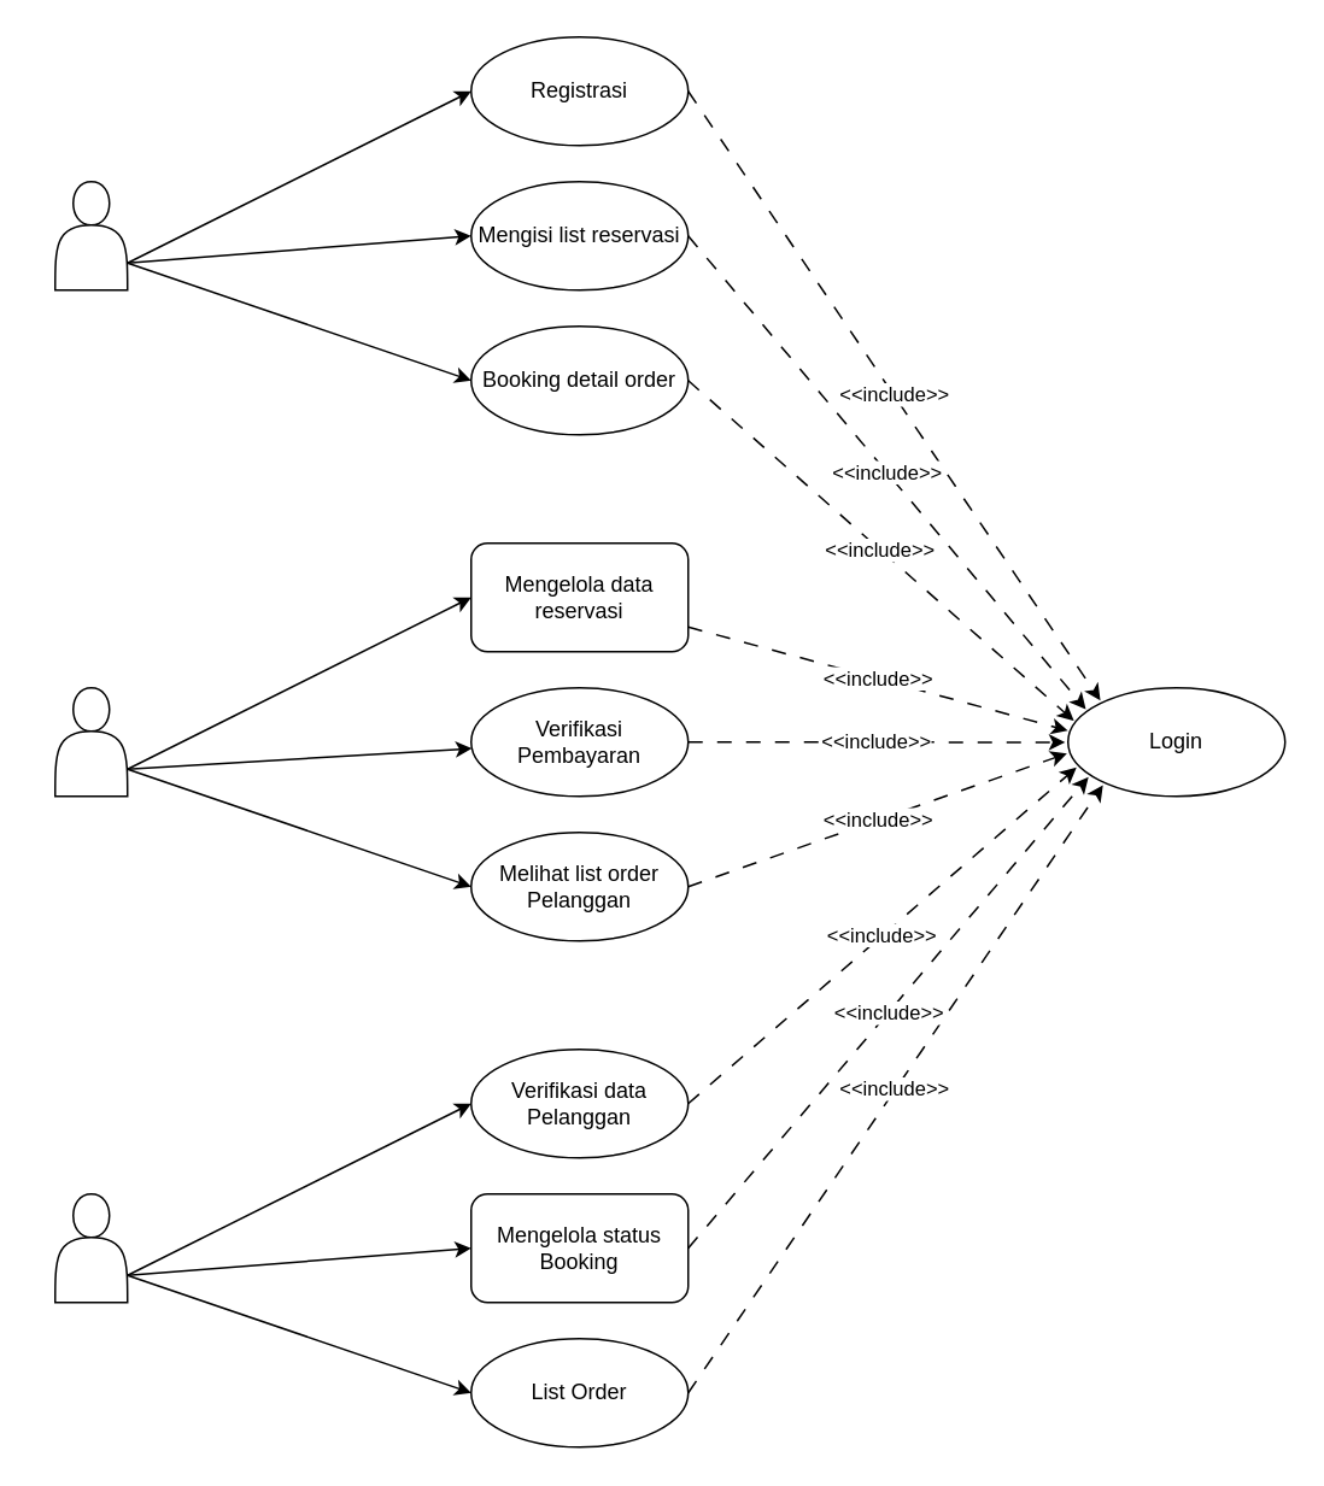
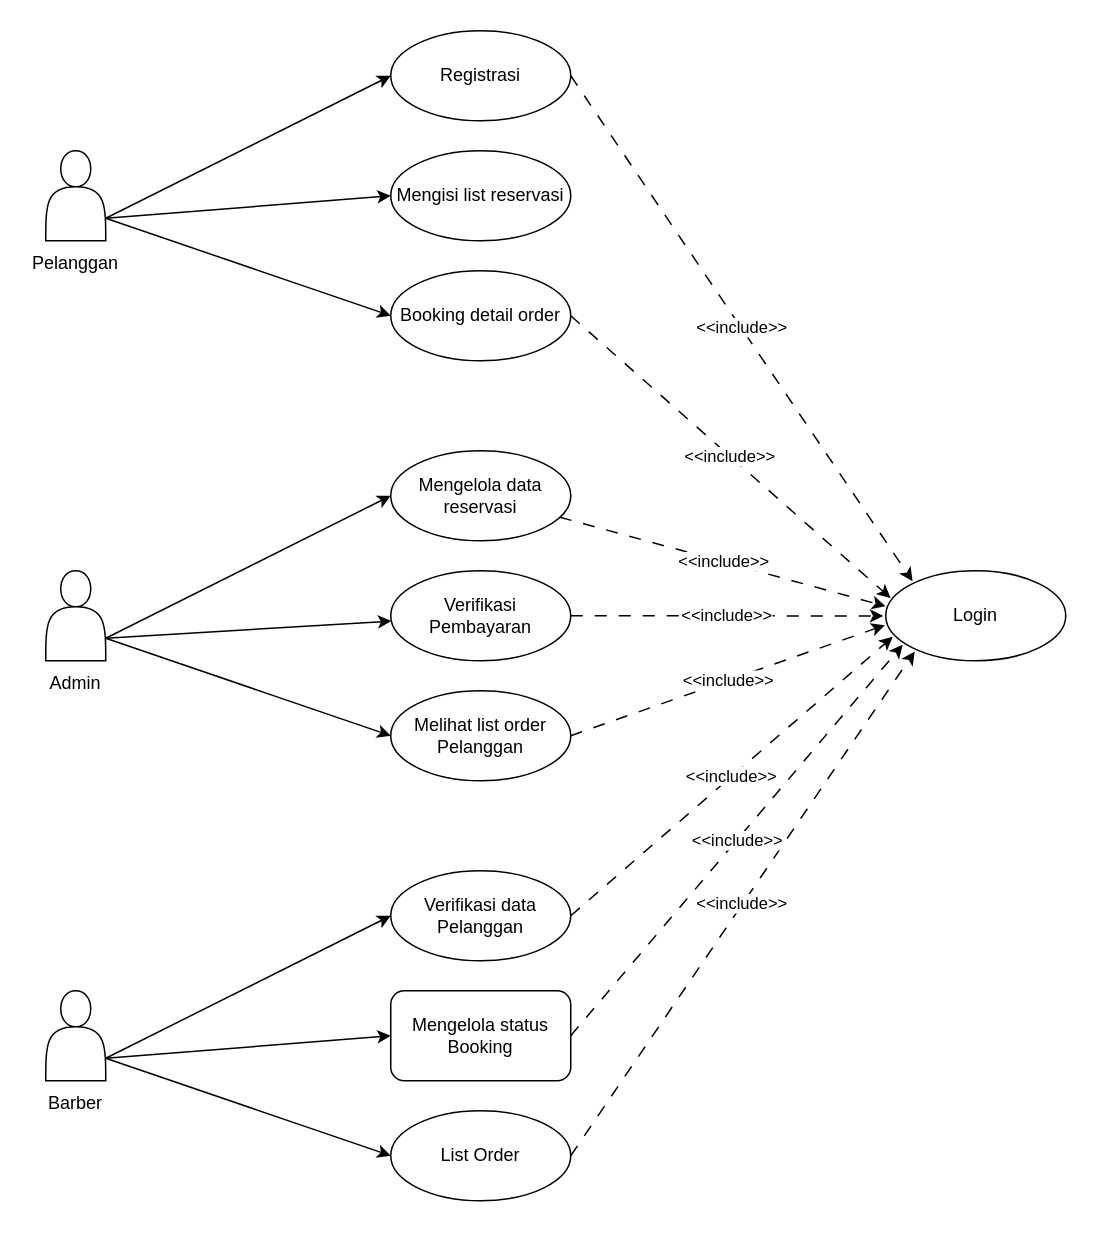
  <mxCell id="0" />
  <mxCell id="1" parent="0" />
  <mxCell id="2" style="rounded=0;orthogonalLoop=1;jettySize=auto;html=1;exitX=1;exitY=0.75;exitDx=0;exitDy=0;entryX=0;entryY=0.5;entryDx=0;entryDy=0;" edge="1" parent="1" source="5" target="7"><mxGeometry relative="1" as="geometry" /></mxCell>
  <mxCell id="3" style="rounded=0;orthogonalLoop=1;jettySize=auto;html=1;exitX=1;exitY=0.75;exitDx=0;exitDy=0;entryX=0;entryY=0.5;entryDx=0;entryDy=0;" edge="1" parent="1" source="5" target="11"><mxGeometry relative="1" as="geometry" /></mxCell>
  <mxCell id="4" style="rounded=0;orthogonalLoop=1;jettySize=auto;html=1;exitX=1;exitY=0.75;exitDx=0;exitDy=0;entryX=0;entryY=0.5;entryDx=0;entryDy=0;" edge="1" parent="1" source="5" target="9"><mxGeometry relative="1" as="geometry" /></mxCell>
  <mxCell id="5" value="" style="shape=actor;whiteSpace=wrap;html=1;" vertex="1" parent="1"><mxGeometry x="30" y="100" width="40" height="60" as="geometry" /></mxCell>
  <mxCell id="6" value="&amp;lt;&amp;lt;include&amp;gt;&amp;gt;" style="rounded=0;orthogonalLoop=1;jettySize=auto;html=1;exitX=1;exitY=0.5;exitDx=0;exitDy=0;entryX=0.149;entryY=0.116;entryDx=0;entryDy=0;entryPerimeter=0;dashed=1;dashPattern=8 8;" edge="1" parent="1" source="7" target="35"><mxGeometry relative="1" as="geometry"><mxPoint x="610" y="390" as="targetPoint" /></mxGeometry></mxCell>
  <mxCell id="7" value="Registrasi" style="ellipse;whiteSpace=wrap;html=1;" vertex="1" parent="1"><mxGeometry x="260" y="20" width="120" height="60" as="geometry" /></mxCell>
  <mxCell id="8" value="&amp;lt;&amp;lt;include&amp;gt;&amp;gt;" style="rounded=0;orthogonalLoop=1;jettySize=auto;html=1;exitX=1;exitY=0.5;exitDx=0;exitDy=0;entryX=0.027;entryY=0.303;entryDx=0;entryDy=0;entryPerimeter=0;dashed=1;dashPattern=8 8;" edge="1" parent="1" source="9" target="35"><mxGeometry relative="1" as="geometry" /></mxCell>
  <mxCell id="9" value="Booking detail order" style="ellipse;whiteSpace=wrap;html=1;" vertex="1" parent="1"><mxGeometry x="260" y="180" width="120" height="60" as="geometry" /></mxCell>
- <mxCell id="10" value="&amp;lt;&amp;lt;include&amp;gt;&amp;gt;" style="rounded=0;orthogonalLoop=1;jettySize=auto;html=1;exitX=1;exitY=0.5;exitDx=0;exitDy=0;entryX=0.082;entryY=0.198;entryDx=0;entryDy=0;entryPerimeter=0;dashed=1;dashPattern=8 8;" edge="1" parent="1" source="11" target="35"><mxGeometry relative="1" as="geometry"><mxPoint x="600" y="390" as="targetPoint" /></mxGeometry></mxCell>
  <mxCell id="11" value="Mengisi list reservasi" style="ellipse;whiteSpace=wrap;html=1;" vertex="1" parent="1"><mxGeometry x="260" y="100" width="120" height="60" as="geometry" /></mxCell>
  <mxCell id="12" style="rounded=0;orthogonalLoop=1;jettySize=auto;html=1;exitX=1;exitY=0.75;exitDx=0;exitDy=0;entryX=0;entryY=0.5;entryDx=0;entryDy=0;" edge="1" parent="1" source="15" target="17"><mxGeometry relative="1" as="geometry" /></mxCell>
  <mxCell id="13" style="rounded=0;orthogonalLoop=1;jettySize=auto;html=1;exitX=1;exitY=0.75;exitDx=0;exitDy=0;" edge="1" parent="1" source="15" target="21"><mxGeometry relative="1" as="geometry" /></mxCell>
  <mxCell id="14" style="rounded=0;orthogonalLoop=1;jettySize=auto;html=1;exitX=1;exitY=0.75;exitDx=0;exitDy=0;entryX=0;entryY=0.5;entryDx=0;entryDy=0;" edge="1" parent="1" source="15" target="19"><mxGeometry relative="1" as="geometry" /></mxCell>
  <mxCell id="15" value="" style="shape=actor;whiteSpace=wrap;html=1;" vertex="1" parent="1"><mxGeometry x="30" y="380" width="40" height="60" as="geometry" /></mxCell>
  <mxCell id="16" value="&amp;lt;&amp;lt;include&amp;gt;&amp;gt;" style="rounded=0;orthogonalLoop=1;jettySize=auto;html=1;entryX=-0.001;entryY=0.394;entryDx=0;entryDy=0;entryPerimeter=0;dashed=1;dashPattern=8 8;" edge="1" parent="1" source="17" target="35"><mxGeometry relative="1" as="geometry" /></mxCell>
- <mxCell id="17" value="Mengelola data reservasi" style="whiteSpace=wrap;html=1;rounded=1;" vertex="1" parent="1"><mxGeometry x="260" y="300" width="120" height="60" as="geometry" /></mxCell>
+ <mxCell id="17" value="Mengelola data reservasi" style="ellipse;whiteSpace=wrap;html=1;" vertex="1" parent="1"><mxGeometry x="260" y="300" width="120" height="60" as="geometry" /></mxCell>
  <mxCell id="18" value="&amp;lt;&amp;lt;include&amp;gt;&amp;gt;" style="rounded=0;orthogonalLoop=1;jettySize=auto;html=1;exitX=1;exitY=0.5;exitDx=0;exitDy=0;entryX=-0.005;entryY=0.605;entryDx=0;entryDy=0;entryPerimeter=0;dashed=1;dashPattern=8 8;" edge="1" parent="1" source="19" target="35"><mxGeometry relative="1" as="geometry"><mxPoint x="590" y="410" as="targetPoint" /></mxGeometry></mxCell>
  <mxCell id="19" value="Melihat list order Pelanggan" style="ellipse;whiteSpace=wrap;html=1;" vertex="1" parent="1"><mxGeometry x="260" y="460" width="120" height="60" as="geometry" /></mxCell>
  <mxCell id="20" value="&amp;lt;&amp;lt;include&amp;gt;&amp;gt;" style="rounded=0;orthogonalLoop=1;jettySize=auto;html=1;exitX=1;exitY=0.5;exitDx=0;exitDy=0;entryX=-0.013;entryY=0.502;entryDx=0;entryDy=0;entryPerimeter=0;dashed=1;dashPattern=8 8;" edge="1" parent="1" source="21" target="35"><mxGeometry relative="1" as="geometry" /></mxCell>
  <mxCell id="21" value="Verifikasi Pembayaran" style="ellipse;whiteSpace=wrap;html=1;" vertex="1" parent="1"><mxGeometry x="260" y="380" width="120" height="60" as="geometry" /></mxCell>
+ <mxCell id="22" value="Pelanggan" style="text;html=1;strokeColor=none;fillColor=none;align=center;verticalAlign=middle;whiteSpace=wrap;rounded=0;" vertex="1" parent="1"><mxGeometry x="20" y="160" width="60" height="30" as="geometry" /></mxCell>
+ <mxCell id="23" value="Admin" style="text;html=1;strokeColor=none;fillColor=none;align=center;verticalAlign=middle;whiteSpace=wrap;rounded=0;" vertex="1" parent="1"><mxGeometry x="20" y="440" width="60" height="30" as="geometry" /></mxCell>
  <mxCell id="24" style="rounded=0;orthogonalLoop=1;jettySize=auto;html=1;exitX=1;exitY=0.75;exitDx=0;exitDy=0;entryX=0;entryY=0.5;entryDx=0;entryDy=0;" edge="1" parent="1" source="27" target="29"><mxGeometry relative="1" as="geometry" /></mxCell>
  <mxCell id="25" style="rounded=0;orthogonalLoop=1;jettySize=auto;html=1;exitX=1;exitY=0.75;exitDx=0;exitDy=0;entryX=0;entryY=0.5;entryDx=0;entryDy=0;" edge="1" parent="1" source="27" target="33"><mxGeometry relative="1" as="geometry" /></mxCell>
  <mxCell id="26" style="rounded=0;orthogonalLoop=1;jettySize=auto;html=1;exitX=1;exitY=0.75;exitDx=0;exitDy=0;entryX=0;entryY=0.5;entryDx=0;entryDy=0;" edge="1" parent="1" source="27" target="31"><mxGeometry relative="1" as="geometry" /></mxCell>
  <mxCell id="27" value="" style="shape=actor;whiteSpace=wrap;html=1;" vertex="1" parent="1"><mxGeometry x="30" y="660" width="40" height="60" as="geometry" /></mxCell>
  <mxCell id="28" value="&amp;lt;&amp;lt;include&amp;gt;&amp;gt;" style="rounded=0;orthogonalLoop=1;jettySize=auto;html=1;exitX=1;exitY=0.5;exitDx=0;exitDy=0;entryX=0.039;entryY=0.734;entryDx=0;entryDy=0;entryPerimeter=0;dashed=1;dashPattern=8 8;" edge="1" parent="1" source="29" target="35"><mxGeometry relative="1" as="geometry"><mxPoint x="600" y="430" as="targetPoint" /></mxGeometry></mxCell>
  <mxCell id="29" value="Verifikasi data Pelanggan" style="ellipse;whiteSpace=wrap;html=1;" vertex="1" parent="1"><mxGeometry x="260" y="580" width="120" height="60" as="geometry" /></mxCell>
  <mxCell id="30" value="&amp;lt;&amp;lt;include&amp;gt;&amp;gt;" style="rounded=0;orthogonalLoop=1;jettySize=auto;html=1;exitX=1;exitY=0.5;exitDx=0;exitDy=0;entryX=0.161;entryY=0.896;entryDx=0;entryDy=0;entryPerimeter=0;dashed=1;dashPattern=8 8;" edge="1" parent="1" source="31" target="35"><mxGeometry relative="1" as="geometry"><mxPoint x="630" y="450" as="targetPoint" /></mxGeometry></mxCell>
  <mxCell id="31" value="List Order" style="ellipse;whiteSpace=wrap;html=1;" vertex="1" parent="1"><mxGeometry x="260" y="740" width="120" height="60" as="geometry" /></mxCell>
  <mxCell id="32" value="&amp;lt;&amp;lt;include&amp;gt;&amp;gt;" style="rounded=0;orthogonalLoop=1;jettySize=auto;html=1;exitX=1;exitY=0.5;exitDx=0;exitDy=0;entryX=0.094;entryY=0.823;entryDx=0;entryDy=0;entryPerimeter=0;dashed=1;dashPattern=8 8;" edge="1" parent="1" source="33" target="35"><mxGeometry relative="1" as="geometry"><mxPoint x="620" y="440" as="targetPoint" /></mxGeometry></mxCell>
  <mxCell id="33" value="Mengelola status Booking" style="whiteSpace=wrap;html=1;rounded=1;" vertex="1" parent="1"><mxGeometry x="260" y="660" width="120" height="60" as="geometry" /></mxCell>
+ <mxCell id="34" value="Barber" style="text;html=1;strokeColor=none;fillColor=none;align=center;verticalAlign=middle;whiteSpace=wrap;rounded=0;" vertex="1" parent="1"><mxGeometry x="20" y="720" width="60" height="30" as="geometry" /></mxCell>
  <mxCell id="35" value="Login" style="ellipse;whiteSpace=wrap;html=1;" vertex="1" parent="1"><mxGeometry x="590" y="380" width="120" height="60" as="geometry" /></mxCell>
